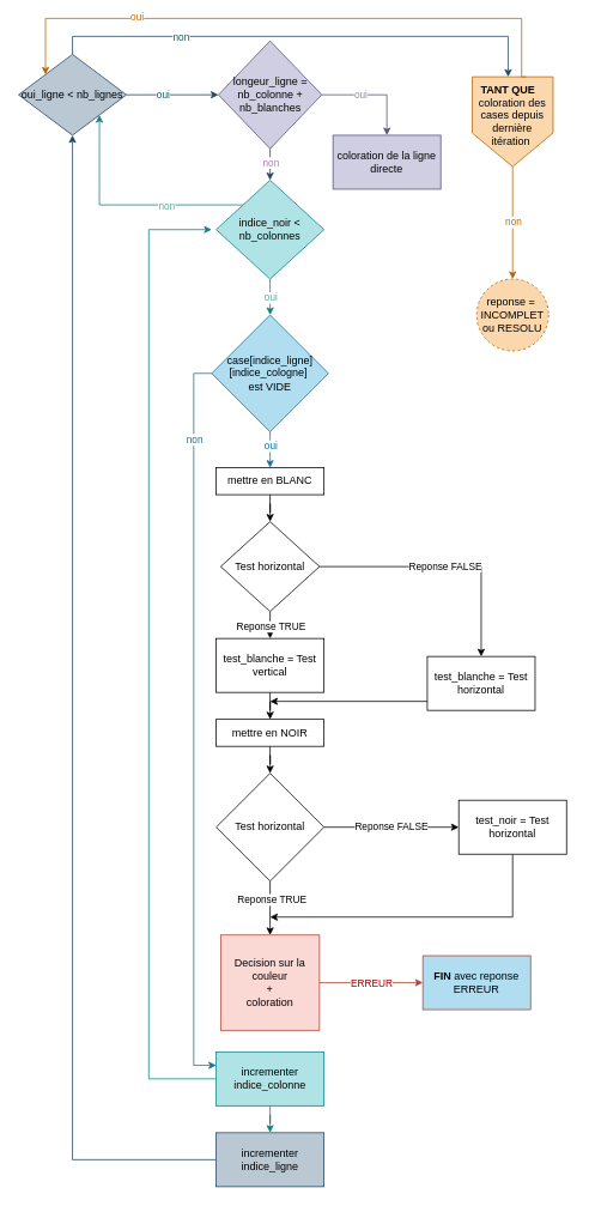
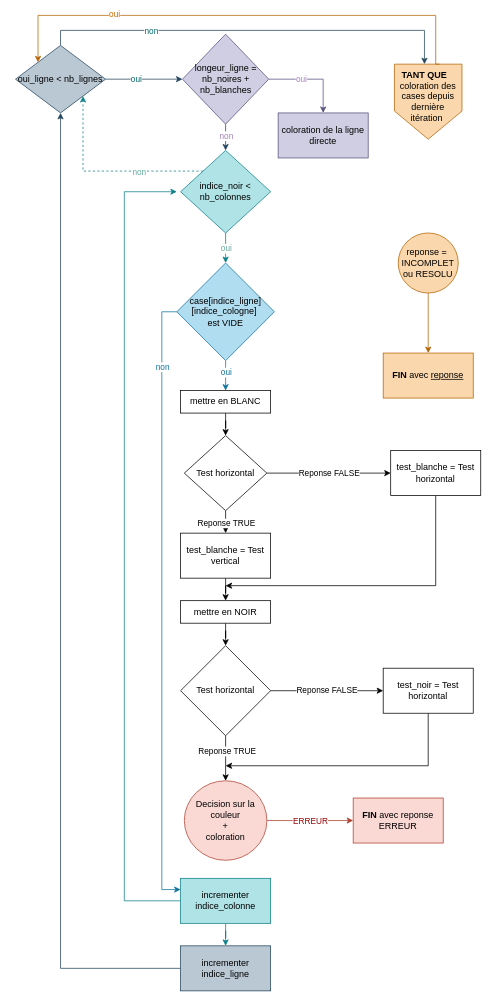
  <mxCell id="0" />
  <mxCell id="1" parent="0" />
  <mxCell id="2" value="" style="edgeStyle=orthogonalEdgeStyle;rounded=0;orthogonalLoop=1;jettySize=auto;html=1;fillColor=#bac8d3;strokeColor=#23445d;" parent="1" source="8" target="14" edge="1"><mxGeometry relative="1" as="geometry" /></mxCell>
  <mxCell id="3" value="non" style="edgeLabel;html=1;align=center;verticalAlign=middle;resizable=0;points=[];fontColor=#A680B8;" parent="2" vertex="1" connectable="0"><mxGeometry x="-0.075" relative="1" as="geometry"><mxPoint y="-4" as="offset" /></mxGeometry></mxCell>
  <mxCell id="4" value="" style="edgeStyle=orthogonalEdgeStyle;rounded=0;orthogonalLoop=1;jettySize=auto;html=1;startArrow=classic;startFill=1;endArrow=none;endFill=0;fillColor=#bac8d3;strokeColor=#23445d;" parent="1" source="8" target="17" edge="1"><mxGeometry relative="1" as="geometry" /></mxCell>
  <mxCell id="5" value="oui" style="edgeLabel;html=1;align=center;verticalAlign=middle;resizable=0;points=[];fontColor=#006666;" parent="4" vertex="1" connectable="0"><mxGeometry x="0.2" y="-1" relative="1" as="geometry"><mxPoint as="offset" /></mxGeometry></mxCell>
  <mxCell id="6" style="edgeStyle=orthogonalEdgeStyle;rounded=0;orthogonalLoop=1;jettySize=auto;html=1;exitX=1;exitY=0.5;exitDx=0;exitDy=0;entryX=0.5;entryY=0;entryDx=0;entryDy=0;fillColor=#d0cee2;strokeColor=#56517e;" parent="1" source="8" target="9" edge="1"><mxGeometry relative="1" as="geometry" /></mxCell>
  <mxCell id="7" value="&lt;font&gt;oui&lt;/font&gt;" style="edgeLabel;html=1;align=center;verticalAlign=middle;resizable=0;points=[];fontColor=#A680B8;" parent="6" vertex="1" connectable="0"><mxGeometry x="-0.271" y="1" relative="1" as="geometry"><mxPoint as="offset" /></mxGeometry></mxCell>
- <mxCell id="8" value="longeur_ligne = nb_colonne + nb_blanches" style="rhombus;whiteSpace=wrap;html=1;fillColor=#d0cee2;strokeColor=#56517e;" parent="1" vertex="1"><mxGeometry x="242.5" y="45" width="115" height="120" as="geometry" /></mxCell>
+ <mxCell id="8" value="longeur_ligne = nb_noires + nb_blanches" style="rhombus;whiteSpace=wrap;html=1;fillColor=#d0cee2;strokeColor=#56517e;" parent="1" vertex="1"><mxGeometry x="242.5" y="45" width="115" height="120" as="geometry" /></mxCell>
  <mxCell id="9" value="coloration de la ligne directe" style="whiteSpace=wrap;html=1;fillColor=#d0cee2;strokeColor=#56517e;" parent="1" vertex="1"><mxGeometry x="370" y="150" width="120" height="60" as="geometry" /></mxCell>
  <mxCell id="10" value="" style="edgeStyle=orthogonalEdgeStyle;rounded=0;orthogonalLoop=1;jettySize=auto;html=1;fillColor=#b0e3e6;strokeColor=#0e8088;" parent="1" source="14" target="22" edge="1"><mxGeometry relative="1" as="geometry" /></mxCell>
  <mxCell id="11" value="oui" style="edgeLabel;html=1;align=center;verticalAlign=middle;resizable=0;points=[];fontColor=#67AB9F;" parent="10" vertex="1" connectable="0"><mxGeometry x="-0.025" relative="1" as="geometry"><mxPoint as="offset" /></mxGeometry></mxCell>
- <mxCell id="12" style="edgeStyle=orthogonalEdgeStyle;rounded=0;orthogonalLoop=1;jettySize=auto;html=1;exitX=0;exitY=0;exitDx=0;exitDy=0;entryX=1;entryY=1;entryDx=0;entryDy=0;fillColor=#b0e3e6;strokeColor=#0e8088;" parent="1" source="14" target="17" edge="1"><mxGeometry relative="1" as="geometry" /></mxCell>
+ <mxCell id="12" style="edgeStyle=orthogonalEdgeStyle;rounded=0;orthogonalLoop=1;jettySize=auto;html=1;exitX=0;exitY=0;exitDx=0;exitDy=0;entryX=1;entryY=1;entryDx=0;entryDy=0;fillColor=#b0e3e6;strokeColor=#0e8088;dashed=1;" parent="1" source="14" target="17" edge="1"><mxGeometry relative="1" as="geometry" /></mxCell>
  <mxCell id="13" value="non" style="edgeLabel;html=1;align=center;verticalAlign=middle;resizable=0;points=[];fontColor=#67AB9F;" parent="12" vertex="1" connectable="0"><mxGeometry x="-0.342" y="1" relative="1" as="geometry"><mxPoint as="offset" /></mxGeometry></mxCell>
  <mxCell id="14" value="indice_noir &amp;lt; nb_colonnes" style="rhombus;whiteSpace=wrap;html=1;fillColor=#b0e3e6;strokeColor=#0e8088;" parent="1" vertex="1"><mxGeometry x="240" y="200" width="120" height="110" as="geometry" /></mxCell>
  <mxCell id="15" style="edgeStyle=orthogonalEdgeStyle;rounded=0;orthogonalLoop=1;jettySize=auto;html=1;exitX=0.5;exitY=0;exitDx=0;exitDy=0;entryX=0.5;entryY=0;entryDx=0;entryDy=0;fillColor=#bac8d3;strokeColor=#23445d;" parent="1" source="17" target="58" edge="1"><mxGeometry relative="1" as="geometry" /></mxCell>
  <mxCell id="16" value="non" style="edgeLabel;html=1;align=center;verticalAlign=middle;resizable=0;points=[];fontColor=#006666;" parent="15" vertex="1" connectable="0"><mxGeometry x="-0.492" relative="1" as="geometry"><mxPoint as="offset" /></mxGeometry></mxCell>
  <mxCell id="17" value="oui_ligne &amp;lt; nb_lignes" style="rhombus;whiteSpace=wrap;html=1;fillColor=#bac8d3;strokeColor=#23445d;" parent="1" vertex="1"><mxGeometry x="20" y="60" width="120" height="90" as="geometry" /></mxCell>
  <mxCell id="18" value="" style="edgeStyle=orthogonalEdgeStyle;rounded=0;orthogonalLoop=1;jettySize=auto;html=1;fillColor=#b1ddf0;strokeColor=#10739e;" parent="1" source="22" target="24" edge="1"><mxGeometry relative="1" as="geometry" /></mxCell>
  <mxCell id="19" value="oui" style="edgeLabel;html=1;align=center;verticalAlign=middle;resizable=0;points=[];fontColor=#0f739e;" parent="18" vertex="1" connectable="0"><mxGeometry x="-0.229" y="2" relative="1" as="geometry"><mxPoint x="-2" as="offset" /></mxGeometry></mxCell>
  <mxCell id="20" style="edgeStyle=orthogonalEdgeStyle;rounded=0;orthogonalLoop=1;jettySize=auto;html=1;exitX=0;exitY=0.5;exitDx=0;exitDy=0;entryX=0;entryY=0.25;entryDx=0;entryDy=0;fillColor=#b1ddf0;strokeColor=#10739e;" parent="1" source="22" target="47" edge="1"><mxGeometry relative="1" as="geometry" /></mxCell>
  <mxCell id="21" value="non" style="edgeLabel;html=1;align=center;verticalAlign=middle;resizable=0;points=[];fontColor=#0f739e;" parent="20" vertex="1" connectable="0"><mxGeometry x="-0.772" relative="1" as="geometry"><mxPoint as="offset" /></mxGeometry></mxCell>
  <mxCell id="22" value="case[indice_ligne][indice_cologne]&amp;nbsp;&lt;div&gt;est VIDE&lt;/div&gt;" style="rhombus;whiteSpace=wrap;html=1;fillColor=#b1ddf0;strokeColor=#10739e;" parent="1" vertex="1"><mxGeometry x="235" y="350" width="130" height="130" as="geometry" /></mxCell>
  <mxCell id="23" value="" style="edgeStyle=orthogonalEdgeStyle;rounded=0;orthogonalLoop=1;jettySize=auto;html=1;" parent="1" source="24" target="28" edge="1"><mxGeometry relative="1" as="geometry" /></mxCell>
  <mxCell id="24" value="mettre en BLANC" style="whiteSpace=wrap;html=1;" parent="1" vertex="1"><mxGeometry x="240" y="520" width="120" height="30" as="geometry" /></mxCell>
  <mxCell id="25" value="" style="edgeStyle=orthogonalEdgeStyle;rounded=0;orthogonalLoop=1;jettySize=auto;html=1;" parent="1" source="28" target="30" edge="1"><mxGeometry relative="1" as="geometry" /></mxCell>
  <mxCell id="26" value="Reponse TRUE" style="edgeLabel;html=1;align=center;verticalAlign=middle;resizable=0;points=[];" parent="25" vertex="1" connectable="0"><mxGeometry x="-0.371" y="3" relative="1" as="geometry"><mxPoint x="-3" as="offset" /></mxGeometry></mxCell>
  <mxCell id="27" value="Reponse FALSE" style="edgeStyle=orthogonalEdgeStyle;rounded=0;orthogonalLoop=1;jettySize=auto;html=1;" parent="1" source="28" target="34" edge="1"><mxGeometry relative="1" as="geometry" /></mxCell>
  <mxCell id="28" value="Test horizontal" style="rhombus;whiteSpace=wrap;html=1;" parent="1" vertex="1"><mxGeometry x="245" y="580" width="110" height="100" as="geometry" /></mxCell>
  <mxCell id="29" value="" style="edgeStyle=orthogonalEdgeStyle;rounded=0;orthogonalLoop=1;jettySize=auto;html=1;" parent="1" source="30" target="32" edge="1"><mxGeometry relative="1" as="geometry" /></mxCell>
  <mxCell id="30" value="test_blanche = Test vertical" style="whiteSpace=wrap;html=1;" parent="1" vertex="1"><mxGeometry x="240" y="710" width="120" height="60" as="geometry" /></mxCell>
  <mxCell id="31" value="" style="edgeStyle=orthogonalEdgeStyle;rounded=0;orthogonalLoop=1;jettySize=auto;html=1;" parent="1" source="32" target="38" edge="1"><mxGeometry relative="1" as="geometry" /></mxCell>
  <mxCell id="32" value="mettre en NOIR" style="whiteSpace=wrap;html=1;" parent="1" vertex="1"><mxGeometry x="240" y="800" width="120" height="30" as="geometry" /></mxCell>
  <mxCell id="33" style="edgeStyle=orthogonalEdgeStyle;rounded=0;orthogonalLoop=1;jettySize=auto;html=1;" parent="1" source="34" edge="1"><mxGeometry relative="1" as="geometry"><mxPoint x="300" y="780" as="targetPoint" /><Array as="points"><mxPoint x="580" y="780" /><mxPoint x="300" y="780" /></Array></mxGeometry></mxCell>
- <mxCell id="34" value="test_blanche = Test horizontal" style="whiteSpace=wrap;html=1;" parent="1" vertex="1"><mxGeometry x="475" y="730" width="120" height="60" as="geometry" /></mxCell>
+ <mxCell id="34" value="test_blanche = Test horizontal" style="whiteSpace=wrap;html=1;" parent="1" vertex="1"><mxGeometry x="520" y="600" width="120" height="60" as="geometry" /></mxCell>
  <mxCell id="35" value="Reponse FALSE" style="edgeStyle=orthogonalEdgeStyle;rounded=0;orthogonalLoop=1;jettySize=auto;html=1;" parent="1" source="38" target="40" edge="1"><mxGeometry relative="1" as="geometry" /></mxCell>
  <mxCell id="36" value="" style="edgeStyle=orthogonalEdgeStyle;rounded=0;orthogonalLoop=1;jettySize=auto;html=1;" parent="1" source="38" target="43" edge="1"><mxGeometry relative="1" as="geometry" /></mxCell>
  <mxCell id="37" value="Reponse TRUE" style="edgeLabel;html=1;align=center;verticalAlign=middle;resizable=0;points=[];" parent="36" vertex="1" connectable="0"><mxGeometry x="-0.342" y="1" relative="1" as="geometry"><mxPoint as="offset" /></mxGeometry></mxCell>
  <mxCell id="38" value="Test horizontal" style="rhombus;whiteSpace=wrap;html=1;" parent="1" vertex="1"><mxGeometry x="240" y="860" width="120" height="120" as="geometry" /></mxCell>
  <mxCell id="39" style="edgeStyle=orthogonalEdgeStyle;rounded=0;orthogonalLoop=1;jettySize=auto;html=1;" parent="1" source="40" edge="1"><mxGeometry relative="1" as="geometry"><mxPoint x="300" y="1020" as="targetPoint" /><Array as="points"><mxPoint x="570" y="1020" /><mxPoint x="300" y="1020" /></Array></mxGeometry></mxCell>
  <mxCell id="40" value="test_noir = Test horizontal" style="whiteSpace=wrap;html=1;" parent="1" vertex="1"><mxGeometry x="510" y="890" width="120" height="60" as="geometry" /></mxCell>
  <mxCell id="41" value="" style="edgeStyle=orthogonalEdgeStyle;rounded=0;orthogonalLoop=1;jettySize=auto;html=1;fillColor=#fad9d5;strokeColor=#ae4132;" parent="1" source="43" target="44" edge="1"><mxGeometry relative="1" as="geometry" /></mxCell>
  <mxCell id="42" value="ERREUR" style="edgeLabel;html=1;align=center;verticalAlign=middle;resizable=0;points=[];fontColor=#990000;" parent="41" vertex="1" connectable="0"><mxGeometry x="-0.013" relative="1" as="geometry"><mxPoint as="offset" /></mxGeometry></mxCell>
- <mxCell id="43" value="Decision sur la couleur&lt;br&gt;+&lt;br&gt;coloration" style="whiteSpace=wrap;html=1;fillColor=#fad9d5;strokeColor=#ae4132;rounded=0;" parent="1" vertex="1"><mxGeometry x="245" y="1040" width="110" height="106" as="geometry" /></mxCell>
- <mxCell id="44" value="&lt;b&gt;FIN&lt;/b&gt; avec reponse ERREUR" style="whiteSpace=wrap;html=1;fillColor=#b1ddf0;strokeColor=#ae4132;" parent="1" vertex="1"><mxGeometry x="470" y="1063" width="120" height="60" as="geometry" /></mxCell>
+ <mxCell id="43" value="Decision sur la couleur&lt;br&gt;+&lt;br&gt;coloration" style="ellipse;whiteSpace=wrap;html=1;fillColor=#fad9d5;strokeColor=#ae4132;" parent="1" vertex="1"><mxGeometry x="245" y="1040" width="110" height="106" as="geometry" /></mxCell>
+ <mxCell id="44" value="&lt;b&gt;FIN&lt;/b&gt; avec reponse ERREUR" style="whiteSpace=wrap;html=1;fillColor=#fad9d5;strokeColor=#ae4132;" parent="1" vertex="1"><mxGeometry x="470" y="1063" width="120" height="60" as="geometry" /></mxCell>
  <mxCell id="45" style="edgeStyle=orthogonalEdgeStyle;rounded=0;orthogonalLoop=1;jettySize=auto;html=1;entryX=0;entryY=0.5;entryDx=0;entryDy=0;fillColor=#b0e3e6;strokeColor=#0e8088;exitX=0;exitY=0.5;exitDx=0;exitDy=0;" parent="1" source="47" edge="1"><mxGeometry relative="1" as="geometry"><Array as="points"><mxPoint x="165" y="1200" /><mxPoint x="165" y="255" /></Array><mxPoint x="235" y="1200" as="sourcePoint" /><mxPoint x="235" y="255" as="targetPoint" /></mxGeometry></mxCell>
  <mxCell id="46" value="" style="edgeStyle=orthogonalEdgeStyle;rounded=0;orthogonalLoop=1;jettySize=auto;html=1;fillColor=#b0e3e6;strokeColor=#0e8088;" parent="1" source="47" target="49" edge="1"><mxGeometry relative="1" as="geometry" /></mxCell>
  <mxCell id="47" value="incrementer indice_colonne" style="whiteSpace=wrap;html=1;fillColor=#b0e3e6;strokeColor=#0e8088;" parent="1" vertex="1"><mxGeometry x="240" y="1170" width="120" height="60" as="geometry" /></mxCell>
  <mxCell id="48" style="edgeStyle=orthogonalEdgeStyle;rounded=0;orthogonalLoop=1;jettySize=auto;html=1;entryX=0.5;entryY=1;entryDx=0;entryDy=0;fillColor=#bac8d3;strokeColor=#23445d;" parent="1" source="49" target="17" edge="1"><mxGeometry relative="1" as="geometry" /></mxCell>
  <mxCell id="49" value="incrementer indice_ligne" style="whiteSpace=wrap;html=1;fillColor=#bac8d3;strokeColor=#23445d;" parent="1" vertex="1"><mxGeometry x="240" y="1260" width="120" height="60" as="geometry" /></mxCell>
- <mxCell id="51" value="reponse =&amp;nbsp; INCOMPLET ou RESOLU" style="ellipse;whiteSpace=wrap;html=1;fillColor=#fad7ac;strokeColor=#b46504;dashed=1;" parent="1" vertex="1"><mxGeometry x="530" y="310" width="80" height="80" as="geometry" /></mxCell>
- <mxCell id="53" style="edgeStyle=orthogonalEdgeStyle;rounded=0;orthogonalLoop=1;jettySize=auto;html=1;exitX=0.5;exitY=1;exitDx=0;exitDy=0;fillColor=#fad7ac;strokeColor=#b46504;" parent="1" source="55" target="51" edge="1"><mxGeometry relative="1" as="geometry" /></mxCell>
- <mxCell id="54" value="non" style="edgeLabel;html=1;align=center;verticalAlign=middle;resizable=0;points=[];fontColor=#CC6600;" parent="53" vertex="1" connectable="0"><mxGeometry x="-0.022" relative="1" as="geometry"><mxPoint as="offset" /></mxGeometry></mxCell>
+ <mxCell id="50" value="" style="edgeStyle=orthogonalEdgeStyle;rounded=0;orthogonalLoop=1;jettySize=auto;html=1;fillColor=#fad7ac;strokeColor=#b46504;" parent="1" source="51" target="52" edge="1"><mxGeometry relative="1" as="geometry" /></mxCell>
+ <mxCell id="51" value="reponse =&amp;nbsp; INCOMPLET ou RESOLU" style="ellipse;whiteSpace=wrap;html=1;fillColor=#fad7ac;strokeColor=#b46504;" parent="1" vertex="1"><mxGeometry x="530" y="310" width="80" height="80" as="geometry" /></mxCell>
+ <mxCell id="52" value="&lt;b&gt;FIN&lt;/b&gt; avec &lt;u&gt;reponse&lt;/u&gt;" style="whiteSpace=wrap;html=1;fillColor=#fad7ac;strokeColor=#b46504;" parent="1" vertex="1"><mxGeometry x="510" y="470" width="120" height="60" as="geometry" /></mxCell>
  <mxCell id="55" value="coloration des cases depuis dernière itération&amp;nbsp;" style="shape=offPageConnector;whiteSpace=wrap;html=1;fillColor=#fad7ac;strokeColor=#b46504;" parent="1" vertex="1"><mxGeometry x="525" y="85" width="90" height="100" as="geometry" /></mxCell>
  <mxCell id="56" style="edgeStyle=orthogonalEdgeStyle;rounded=0;orthogonalLoop=1;jettySize=auto;html=1;exitX=0.75;exitY=0;exitDx=0;exitDy=0;entryX=0;entryY=0;entryDx=0;entryDy=0;fillColor=#fad7ac;strokeColor=#b46504;" parent="1" source="58" target="17" edge="1"><mxGeometry relative="1" as="geometry"><Array as="points"><mxPoint x="580" y="85" /><mxPoint x="580" y="20" /><mxPoint x="50" y="20" /></Array></mxGeometry></mxCell>
  <mxCell id="57" value="oui" style="edgeLabel;html=1;align=center;verticalAlign=middle;resizable=0;points=[];fontColor=#CC6600;" parent="56" vertex="1" connectable="0"><mxGeometry x="0.506" y="-2" relative="1" as="geometry"><mxPoint as="offset" /></mxGeometry></mxCell>
  <mxCell id="58" value="&lt;b&gt;TANT QUE&lt;/b&gt;" style="text;html=1;align=center;verticalAlign=middle;whiteSpace=wrap;rounded=0;" parent="1" vertex="1"><mxGeometry x="525" y="85" width="80" height="30" as="geometry" /></mxCell>
